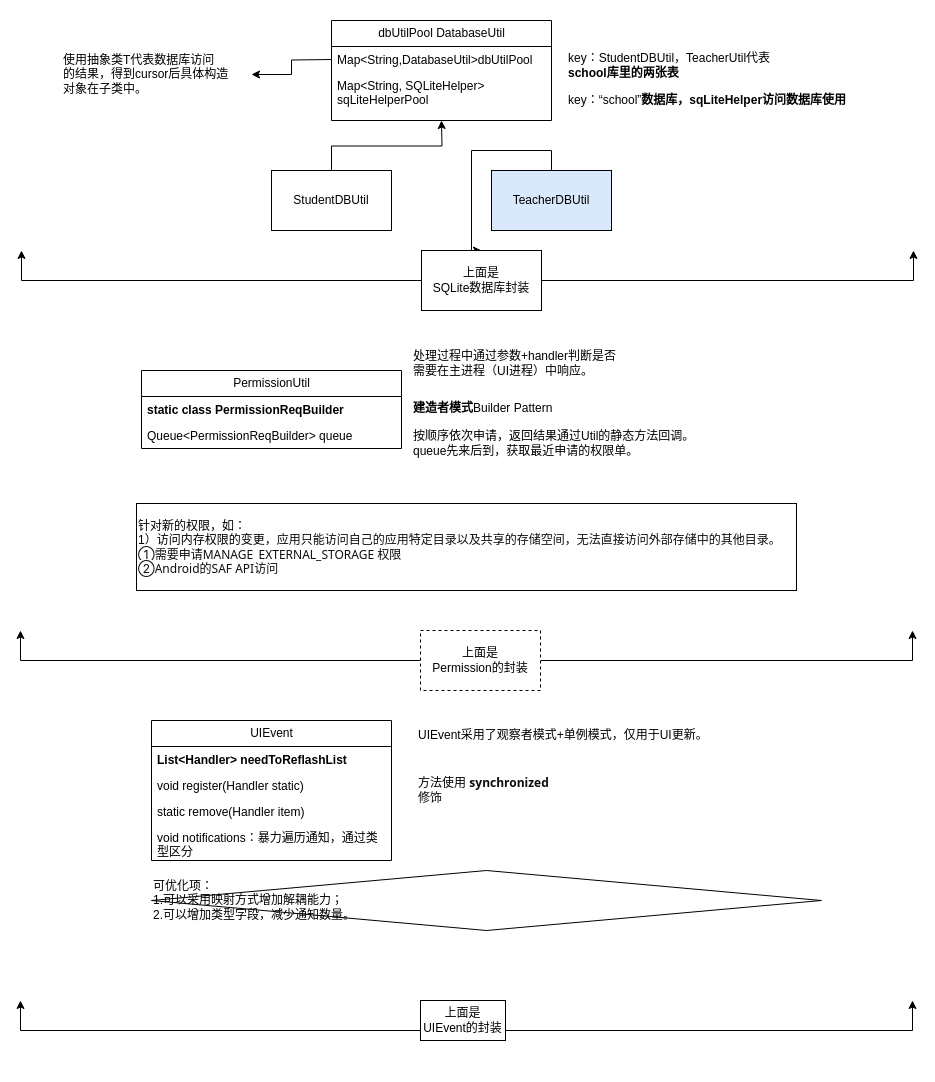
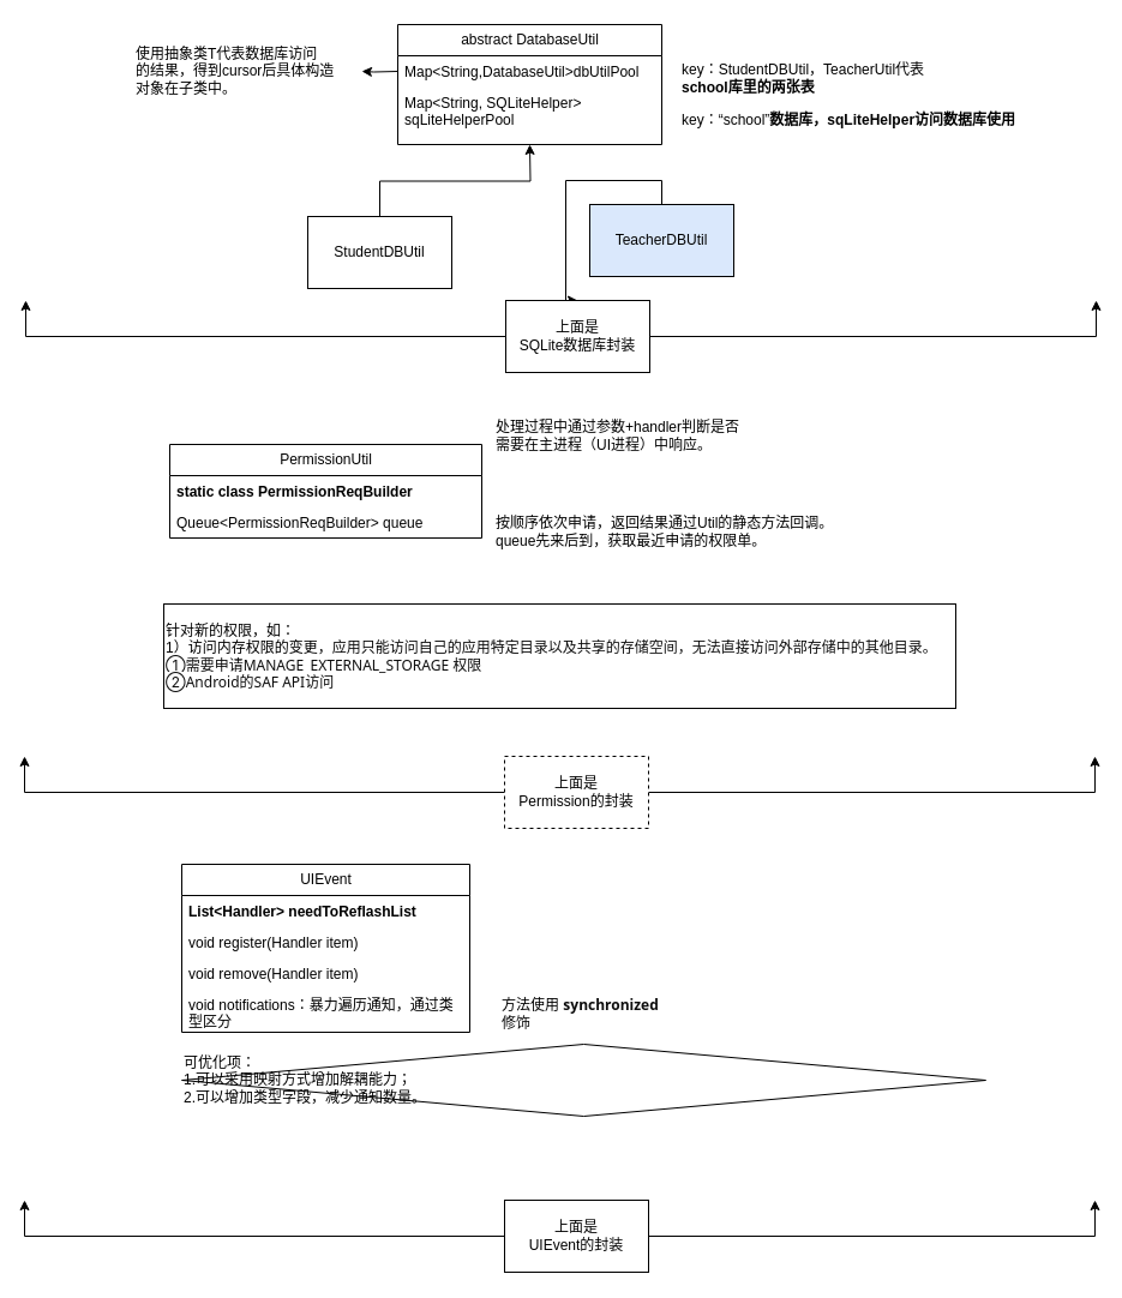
  <mxCell id="0" />
  <mxCell id="1" parent="0" />
  <mxCell id="2" style="edgeStyle=orthogonalEdgeStyle;rounded=0;orthogonalLoop=1;jettySize=auto;html=1;exitX=0.5;exitY=0;exitDx=0;exitDy=0;" parent="1" source="3" edge="1"><mxGeometry relative="1" as="geometry"><mxPoint x="441" y="120" as="targetPoint" /></mxGeometry></mxCell>
- <mxCell id="3" value="StudentDBUtil" style="whiteSpace=wrap;html=1;" parent="1" vertex="1"><mxGeometry x="271" y="170" width="120" height="60" as="geometry" /></mxCell>
+ <mxCell id="3" value="StudentDBUtil" style="whiteSpace=wrap;html=1;" parent="1" vertex="1"><mxGeometry x="256" y="180" width="120" height="60" as="geometry" /></mxCell>
  <mxCell id="4" value="TeacherDBUtil" style="whiteSpace=wrap;html=1;fillColor=#dae8fc;" parent="1" vertex="1"><mxGeometry x="491" y="170" width="120" height="60" as="geometry" /></mxCell>
- <mxCell id="5" value="&lt;span style=&quot;text-wrap: wrap;&quot;&gt;dbUtilPool&amp;nbsp;&lt;/span&gt;&lt;span style=&quot;text-wrap: wrap; background-color: initial;&quot;&gt;DatabaseUtil&lt;/span&gt;" style="swimlane;fontStyle=0;childLayout=stackLayout;horizontal=1;startSize=26;fillColor=none;horizontalStack=0;resizeParent=1;resizeParentMax=0;resizeLast=0;collapsible=1;marginBottom=0;html=1;" parent="1" vertex="1"><mxGeometry x="331" y="20" width="220" height="100" as="geometry" /></mxCell>
+ <mxCell id="5" value="&lt;span style=&quot;text-wrap: wrap;&quot;&gt;abstract&amp;nbsp;&lt;/span&gt;&lt;span style=&quot;text-wrap: wrap; background-color: initial;&quot;&gt;DatabaseUtil&lt;/span&gt;" style="swimlane;fontStyle=0;childLayout=stackLayout;horizontal=1;startSize=26;fillColor=none;horizontalStack=0;resizeParent=1;resizeParentMax=0;resizeLast=0;collapsible=1;marginBottom=0;html=1;" parent="1" vertex="1"><mxGeometry x="331" y="20" width="220" height="100" as="geometry" /></mxCell>
  <mxCell id="6" value="Map&amp;lt;String,DatabaseUtil&amp;gt;dbUtilPool" style="text;strokeColor=none;fillColor=none;align=left;verticalAlign=top;spacingLeft=4;spacingRight=4;overflow=hidden;rotatable=0;points=[[0,0.5],[1,0.5]];portConstraint=eastwest;whiteSpace=wrap;html=1;" parent="5" vertex="1"><mxGeometry y="26" width="220" height="26" as="geometry" /></mxCell>
  <mxCell id="7" value="Map&amp;lt;String, SQLiteHelper&amp;gt; sqLiteHelperPool" style="text;strokeColor=none;fillColor=none;align=left;verticalAlign=top;spacingLeft=4;spacingRight=4;overflow=hidden;rotatable=0;points=[[0,0.5],[1,0.5]];portConstraint=eastwest;whiteSpace=wrap;html=1;" parent="5" vertex="1"><mxGeometry y="52" width="220" height="48" as="geometry" /></mxCell>
  <mxCell id="8" style="edgeStyle=orthogonalEdgeStyle;rounded=0;orthogonalLoop=1;jettySize=auto;html=1;exitX=0.5;exitY=0;exitDx=0;exitDy=0;" parent="1" source="4" target="15" edge="1"><mxGeometry relative="1" as="geometry" /></mxCell>
  <mxCell id="9" value="key：StudentDBUtil，TeacherUtil代表&lt;div&gt;&lt;b&gt;school库里的两张表&lt;/b&gt;&lt;/div&gt;" style="text;html=1;align=left;verticalAlign=middle;resizable=0;points=[];autosize=1;strokeColor=none;fillColor=none;" parent="1" vertex="1"><mxGeometry x="566" y="45" width="230" height="40" as="geometry" /></mxCell>
  <mxCell id="10" value="key：“school”&lt;b&gt;数据库，sqLiteHelper访问数据库使用&lt;/b&gt;" style="text;html=1;align=left;verticalAlign=middle;resizable=0;points=[];autosize=1;strokeColor=none;fillColor=none;" parent="1" vertex="1"><mxGeometry x="566" y="85" width="300" height="30" as="geometry" /></mxCell>
- <mxCell id="11" value="使用抽象类T代表数据库访问&lt;div&gt;的结果，得到cursor后具体构造&lt;/div&gt;&lt;div&gt;对象在子类中。&lt;/div&gt;" style="text;html=1;align=left;verticalAlign=middle;resizable=0;points=[];autosize=1;strokeColor=none;fillColor=none;" parent="1" vertex="1"><mxGeometry x="61" y="44" width="190" height="60" as="geometry" /></mxCell>
+ <mxCell id="11" value="使用抽象类T代表数据库访问&lt;div&gt;的结果，得到cursor后具体构造&lt;/div&gt;&lt;div&gt;对象在子类中。&lt;/div&gt;" style="text;html=1;align=left;verticalAlign=middle;resizable=0;points=[];autosize=1;strokeColor=none;fillColor=none;" parent="1" vertex="1"><mxGeometry x="111" y="29" width="190" height="60" as="geometry" /></mxCell>
  <mxCell id="12" style="edgeStyle=orthogonalEdgeStyle;rounded=0;orthogonalLoop=1;jettySize=auto;html=1;exitX=0;exitY=0.5;exitDx=0;exitDy=0;" parent="1" target="11" edge="1"><mxGeometry relative="1" as="geometry"><mxPoint x="241" y="59" as="targetPoint" /><mxPoint x="331" y="59" as="sourcePoint" /></mxGeometry></mxCell>
  <mxCell id="13" style="edgeStyle=orthogonalEdgeStyle;rounded=0;orthogonalLoop=1;jettySize=auto;html=1;exitX=0;exitY=0.5;exitDx=0;exitDy=0;" parent="1" source="15" edge="1"><mxGeometry relative="1" as="geometry"><mxPoint x="21" y="250" as="targetPoint" /><Array as="points"><mxPoint x="21" y="280" /></Array></mxGeometry></mxCell>
  <mxCell id="14" style="edgeStyle=orthogonalEdgeStyle;rounded=0;orthogonalLoop=1;jettySize=auto;html=1;exitX=1;exitY=0.5;exitDx=0;exitDy=0;" parent="1" source="15" edge="1"><mxGeometry relative="1" as="geometry"><mxPoint x="913" y="250" as="targetPoint" /><Array as="points"><mxPoint x="913" y="280" /></Array></mxGeometry></mxCell>
  <mxCell id="15" value="&lt;div&gt;上面是&lt;/div&gt;SQLite数据库封装" style="whiteSpace=wrap;html=1;" parent="1" vertex="1"><mxGeometry x="421" y="250" width="120" height="60" as="geometry" /></mxCell>
  <mxCell id="16" value="PermissionUtil" style="swimlane;fontStyle=0;childLayout=stackLayout;horizontal=1;startSize=26;fillColor=none;horizontalStack=0;resizeParent=1;resizeParentMax=0;resizeLast=0;collapsible=1;marginBottom=0;html=1;" parent="1" vertex="1"><mxGeometry x="141" y="370" width="260" height="78" as="geometry" /></mxCell>
  <mxCell id="17" value="&lt;b&gt;static&amp;nbsp;class PermissionReqBuilder&lt;/b&gt;" style="text;strokeColor=none;fillColor=none;align=left;verticalAlign=top;spacingLeft=4;spacingRight=4;overflow=hidden;rotatable=0;points=[[0,0.5],[1,0.5]];portConstraint=eastwest;whiteSpace=wrap;html=1;" parent="16" vertex="1"><mxGeometry y="26" width="260" height="26" as="geometry" /></mxCell>
  <mxCell id="18" value="Queue&amp;lt;PermissionReqBuilder&amp;gt;&amp;nbsp;queue" style="text;strokeColor=none;fillColor=none;align=left;verticalAlign=top;spacingLeft=4;spacingRight=4;overflow=hidden;rotatable=0;points=[[0,0.5],[1,0.5]];portConstraint=eastwest;whiteSpace=wrap;html=1;" parent="16" vertex="1"><mxGeometry y="52" width="260" height="26" as="geometry" /></mxCell>
- <mxCell id="19" value="&lt;b&gt;建造者模式&lt;/b&gt;Builder&amp;nbsp;Pattern" style="text;html=1;align=left;verticalAlign=middle;resizable=0;points=[];autosize=1;strokeColor=none;fillColor=none;" parent="1" vertex="1"><mxGeometry x="411" y="393" width="160" height="30" as="geometry" /></mxCell>
  <mxCell id="20" value="按顺序依次申请，返回结果通过Util的静态方法回调。&lt;div&gt;queue先来后到，获取最近申请的权限单。&lt;/div&gt;" style="text;html=1;align=left;verticalAlign=middle;resizable=0;points=[];autosize=1;strokeColor=none;fillColor=none;" parent="1" vertex="1"><mxGeometry x="411" y="423" width="300" height="40" as="geometry" /></mxCell>
  <mxCell id="21" value="处理过程中通过参数+handler判断是否&lt;div&gt;需要在主进程（UI进程）中响应。&lt;/div&gt;" style="text;html=1;align=left;verticalAlign=middle;resizable=0;points=[];autosize=1;strokeColor=none;fillColor=none;" parent="1" vertex="1"><mxGeometry x="411" y="343" width="230" height="40" as="geometry" /></mxCell>
  <mxCell id="22" value="针对新的权限，如：&lt;div style=&quot;font-size: 12px;&quot;&gt;1）访问内存权限的变更，&lt;span style=&quot;color: rgb(13, 13, 13); font-family: Söhne, ui-sans-serif, system-ui, -apple-system, &amp;quot;Segoe UI&amp;quot;, Roboto, Ubuntu, Cantarell, &amp;quot;Noto Sans&amp;quot;, sans-serif, &amp;quot;Helvetica Neue&amp;quot;, Arial, &amp;quot;Apple Color Emoji&amp;quot;, &amp;quot;Segoe UI Emoji&amp;quot;, &amp;quot;Segoe UI Symbol&amp;quot;, &amp;quot;Noto Color Emoji&amp;quot;; font-size: 12px; white-space-collapse: preserve; background-color: rgb(255, 255, 255);&quot;&gt;应用只能访问自己的应用特定目录以及共享的存储空间，无法直接访问外部存储中的其他目录。&lt;/span&gt;&lt;/div&gt;&lt;div style=&quot;font-size: 12px;&quot;&gt;&lt;span style=&quot;color: rgb(13, 13, 13); font-family: Söhne, ui-sans-serif, system-ui, -apple-system, &amp;quot;Segoe UI&amp;quot;, Roboto, Ubuntu, Cantarell, &amp;quot;Noto Sans&amp;quot;, sans-serif, &amp;quot;Helvetica Neue&amp;quot;, Arial, &amp;quot;Apple Color Emoji&amp;quot;, &amp;quot;Segoe UI Emoji&amp;quot;, &amp;quot;Segoe UI Symbol&amp;quot;, &amp;quot;Noto Color Emoji&amp;quot;; font-size: 12px; white-space-collapse: preserve; background-color: rgb(255, 255, 255);&quot;&gt;①需要申请&lt;/span&gt;&lt;span style=&quot;background-color: rgb(255, 255, 255); color: rgb(13, 13, 13); font-family: Söhne, ui-sans-serif, system-ui, -apple-system, &amp;quot;Segoe UI&amp;quot;, Roboto, Ubuntu, Cantarell, &amp;quot;Noto Sans&amp;quot;, sans-serif, &amp;quot;Helvetica Neue&amp;quot;, Arial, &amp;quot;Apple Color Emoji&amp;quot;, &amp;quot;Segoe UI Emoji&amp;quot;, &amp;quot;Segoe UI Symbol&amp;quot;, &amp;quot;Noto Color Emoji&amp;quot;; font-size: 12px; white-space-collapse: preserve;&quot;&gt;MANAGE_EXTERNAL_STORAGE 权限&lt;/span&gt;&lt;/div&gt;&lt;div style=&quot;font-size: 12px;&quot;&gt;&lt;span style=&quot;background-color: rgb(255, 255, 255); color: rgb(13, 13, 13); font-family: Söhne, ui-sans-serif, system-ui, -apple-system, &amp;quot;Segoe UI&amp;quot;, Roboto, Ubuntu, Cantarell, &amp;quot;Noto Sans&amp;quot;, sans-serif, &amp;quot;Helvetica Neue&amp;quot;, Arial, &amp;quot;Apple Color Emoji&amp;quot;, &amp;quot;Segoe UI Emoji&amp;quot;, &amp;quot;Segoe UI Symbol&amp;quot;, &amp;quot;Noto Color Emoji&amp;quot;; font-size: 12px; white-space-collapse: preserve;&quot;&gt;②Android的SAF API访问&lt;/span&gt;&lt;/div&gt;" style="whiteSpace=wrap;html=1;fontSize=12;align=left;" parent="1" vertex="1"><mxGeometry x="136" y="503" width="660" height="87" as="geometry" /></mxCell>
  <mxCell id="23" style="edgeStyle=orthogonalEdgeStyle;rounded=0;orthogonalLoop=1;jettySize=auto;html=1;exitX=0;exitY=0.5;exitDx=0;exitDy=0;" parent="1" source="25" edge="1"><mxGeometry relative="1" as="geometry"><mxPoint x="20" y="630" as="targetPoint" /><Array as="points"><mxPoint x="20" y="660" /></Array></mxGeometry></mxCell>
  <mxCell id="24" style="edgeStyle=orthogonalEdgeStyle;rounded=0;orthogonalLoop=1;jettySize=auto;html=1;exitX=1;exitY=0.5;exitDx=0;exitDy=0;" parent="1" source="25" edge="1"><mxGeometry relative="1" as="geometry"><mxPoint x="912" y="630" as="targetPoint" /><Array as="points"><mxPoint x="912" y="660" /></Array></mxGeometry></mxCell>
  <mxCell id="25" value="&lt;div&gt;上面是&lt;/div&gt;Permission的封装" style="whiteSpace=wrap;html=1;dashed=1;" parent="1" vertex="1"><mxGeometry x="420" y="630" width="120" height="60" as="geometry" /></mxCell>
  <mxCell id="26" value="UIEvent" style="swimlane;fontStyle=0;childLayout=stackLayout;horizontal=1;startSize=26;fillColor=none;horizontalStack=0;resizeParent=1;resizeParentMax=0;resizeLast=0;collapsible=1;marginBottom=0;html=1;" vertex="1" parent="1"><mxGeometry x="151" y="720" width="240" height="140" as="geometry" /></mxCell>
  <mxCell id="27" value="&lt;b&gt;List&amp;lt;Handler&amp;gt; needToReflashList&lt;/b&gt;" style="text;strokeColor=none;fillColor=none;align=left;verticalAlign=top;spacingLeft=4;spacingRight=4;overflow=hidden;rotatable=0;points=[[0,0.5],[1,0.5]];portConstraint=eastwest;whiteSpace=wrap;html=1;" vertex="1" parent="26"><mxGeometry y="26" width="240" height="26" as="geometry" /></mxCell>
- <mxCell id="28" value="void register(Handler static)" style="text;strokeColor=none;fillColor=none;align=left;verticalAlign=top;spacingLeft=4;spacingRight=4;overflow=hidden;rotatable=0;points=[[0,0.5],[1,0.5]];portConstraint=eastwest;whiteSpace=wrap;html=1;" vertex="1" parent="26"><mxGeometry y="52" width="240" height="26" as="geometry" /></mxCell>
- <mxCell id="29" value="static remove(Handler item)" style="text;strokeColor=none;fillColor=none;align=left;verticalAlign=top;spacingLeft=4;spacingRight=4;overflow=hidden;rotatable=0;points=[[0,0.5],[1,0.5]];portConstraint=eastwest;whiteSpace=wrap;html=1;" vertex="1" parent="26"><mxGeometry y="78" width="240" height="26" as="geometry" /></mxCell>
+ <mxCell id="28" value="void register(Handler item)" style="text;strokeColor=none;fillColor=none;align=left;verticalAlign=top;spacingLeft=4;spacingRight=4;overflow=hidden;rotatable=0;points=[[0,0.5],[1,0.5]];portConstraint=eastwest;whiteSpace=wrap;html=1;" vertex="1" parent="26"><mxGeometry y="52" width="240" height="26" as="geometry" /></mxCell>
+ <mxCell id="29" value="void remove(Handler item)" style="text;strokeColor=none;fillColor=none;align=left;verticalAlign=top;spacingLeft=4;spacingRight=4;overflow=hidden;rotatable=0;points=[[0,0.5],[1,0.5]];portConstraint=eastwest;whiteSpace=wrap;html=1;" vertex="1" parent="26"><mxGeometry y="78" width="240" height="26" as="geometry" /></mxCell>
  <mxCell id="30" value="void notifications：暴力遍历通知，通过类型区分" style="text;strokeColor=none;fillColor=none;align=left;verticalAlign=top;spacingLeft=4;spacingRight=4;overflow=hidden;rotatable=0;points=[[0,0.5],[1,0.5]];portConstraint=eastwest;whiteSpace=wrap;html=1;" vertex="1" parent="26"><mxGeometry y="104" width="240" height="36" as="geometry" /></mxCell>
- <mxCell id="31" value="UIEvent采用了观察者模式+单例模式，仅用于UI更新。" style="text;html=1;align=left;verticalAlign=middle;resizable=0;points=[];autosize=1;strokeColor=none;fillColor=none;" vertex="1" parent="1"><mxGeometry x="416" y="720" width="310" height="30" as="geometry" /></mxCell>
- <mxCell id="32" value="方法使用&amp;nbsp;&lt;span style=&quot;border: 0px solid rgb(227, 227, 227); box-sizing: border-box; --tw-border-spacing-x: 0; --tw-border-spacing-y: 0; --tw-translate-x: 0; --tw-translate-y: 0; --tw-rotate: 0; --tw-skew-x: 0; --tw-skew-y: 0; --tw-scale-x: 1; --tw-scale-y: 1; --tw-pan-x: ; --tw-pan-y: ; --tw-pinch-zoom: ; --tw-scroll-snap-strictness: proximity; --tw-gradient-from-position: ; --tw-gradient-via-position: ; --tw-gradient-to-position: ; --tw-ordinal: ; --tw-slashed-zero: ; --tw-numeric-figure: ; --tw-numeric-spacing: ; --tw-numeric-fraction: ; --tw-ring-inset: ; --tw-ring-offset-width: 0px; --tw-ring-offset-color: #fff; --tw-ring-color: rgba(69,89,164,.5); --tw-ring-offset-shadow: 0 0 transparent; --tw-ring-shadow: 0 0 transparent; --tw-shadow: 0 0 transparent; --tw-shadow-colored: 0 0 transparent; --tw-blur: ; --tw-brightness: ; --tw-contrast: ; --tw-grayscale: ; --tw-hue-rotate: ; --tw-invert: ; --tw-saturate: ; --tw-sepia: ; --tw-drop-shadow: ; --tw-backdrop-blur: ; --tw-backdrop-brightness: ; --tw-backdrop-contrast: ; --tw-backdrop-grayscale: ; --tw-backdrop-hue-rotate: ; --tw-backdrop-invert: ; --tw-backdrop-opacity: ; --tw-backdrop-saturate: ; --tw-backdrop-sepia: ; font-weight: 600; color: rgb(13, 13, 13); font-family: Söhne, ui-sans-serif, system-ui, -apple-system, &amp;quot;Segoe UI&amp;quot;, Roboto, Ubuntu, Cantarell, &amp;quot;Noto Sans&amp;quot;, sans-serif, &amp;quot;Helvetica Neue&amp;quot;, Arial, &amp;quot;Apple Color Emoji&amp;quot;, &amp;quot;Segoe UI Emoji&amp;quot;, &amp;quot;Segoe UI Symbol&amp;quot;, &amp;quot;Noto Color Emoji&amp;quot;; font-size: 12px; white-space: pre-wrap; background-color: rgb(255, 255, 255);&quot;&gt;synchronized&lt;/span&gt;&lt;span style=&quot;border: 0px solid rgb(227, 227, 227); box-sizing: border-box; --tw-border-spacing-x: 0; --tw-border-spacing-y: 0; --tw-translate-x: 0; --tw-translate-y: 0; --tw-rotate: 0; --tw-skew-x: 0; --tw-skew-y: 0; --tw-scale-x: 1; --tw-scale-y: 1; --tw-pan-x: ; --tw-pan-y: ; --tw-pinch-zoom: ; --tw-scroll-snap-strictness: proximity; --tw-gradient-from-position: ; --tw-gradient-via-position: ; --tw-gradient-to-position: ; --tw-ordinal: ; --tw-slashed-zero: ; --tw-numeric-figure: ; --tw-numeric-spacing: ; --tw-numeric-fraction: ; --tw-ring-inset: ; --tw-ring-offset-width: 0px; --tw-ring-offset-color: #fff; --tw-ring-color: rgba(69,89,164,.5); --tw-ring-offset-shadow: 0 0 transparent; --tw-ring-shadow: 0 0 transparent; --tw-shadow: 0 0 transparent; --tw-shadow-colored: 0 0 transparent; --tw-blur: ; --tw-brightness: ; --tw-contrast: ; --tw-grayscale: ; --tw-hue-rotate: ; --tw-invert: ; --tw-saturate: ; --tw-sepia: ; --tw-drop-shadow: ; --tw-backdrop-blur: ; --tw-backdrop-brightness: ; --tw-backdrop-contrast: ; --tw-backdrop-grayscale: ; --tw-backdrop-hue-rotate: ; --tw-backdrop-invert: ; --tw-backdrop-opacity: ; --tw-backdrop-saturate: ; --tw-backdrop-sepia: ; color: rgb(13, 13, 13); font-family: Söhne, ui-sans-serif, system-ui, -apple-system, &amp;quot;Segoe UI&amp;quot;, Roboto, Ubuntu, Cantarell, &amp;quot;Noto Sans&amp;quot;, sans-serif, &amp;quot;Helvetica Neue&amp;quot;, Arial, &amp;quot;Apple Color Emoji&amp;quot;, &amp;quot;Segoe UI Emoji&amp;quot;, &amp;quot;Segoe UI Symbol&amp;quot;, &amp;quot;Noto Color Emoji&amp;quot;; font-size: 12px; white-space: pre-wrap; background-color: rgb(255, 255, 255);&quot;&gt;修饰&lt;/span&gt;" style="text;html=1;align=left;verticalAlign=middle;resizable=0;points=[];autosize=1;strokeColor=none;fillColor=none;fontSize=12;" vertex="1" parent="1"><mxGeometry x="416" y="775" width="180" height="30" as="geometry" /></mxCell>
+ <mxCell id="32" value="方法使用&amp;nbsp;&lt;span style=&quot;border: 0px solid rgb(227, 227, 227); box-sizing: border-box; --tw-border-spacing-x: 0; --tw-border-spacing-y: 0; --tw-translate-x: 0; --tw-translate-y: 0; --tw-rotate: 0; --tw-skew-x: 0; --tw-skew-y: 0; --tw-scale-x: 1; --tw-scale-y: 1; --tw-pan-x: ; --tw-pan-y: ; --tw-pinch-zoom: ; --tw-scroll-snap-strictness: proximity; --tw-gradient-from-position: ; --tw-gradient-via-position: ; --tw-gradient-to-position: ; --tw-ordinal: ; --tw-slashed-zero: ; --tw-numeric-figure: ; --tw-numeric-spacing: ; --tw-numeric-fraction: ; --tw-ring-inset: ; --tw-ring-offset-width: 0px; --tw-ring-offset-color: #fff; --tw-ring-color: rgba(69,89,164,.5); --tw-ring-offset-shadow: 0 0 transparent; --tw-ring-shadow: 0 0 transparent; --tw-shadow: 0 0 transparent; --tw-shadow-colored: 0 0 transparent; --tw-blur: ; --tw-brightness: ; --tw-contrast: ; --tw-grayscale: ; --tw-hue-rotate: ; --tw-invert: ; --tw-saturate: ; --tw-sepia: ; --tw-drop-shadow: ; --tw-backdrop-blur: ; --tw-backdrop-brightness: ; --tw-backdrop-contrast: ; --tw-backdrop-grayscale: ; --tw-backdrop-hue-rotate: ; --tw-backdrop-invert: ; --tw-backdrop-opacity: ; --tw-backdrop-saturate: ; --tw-backdrop-sepia: ; font-weight: 600; color: rgb(13, 13, 13); font-family: Söhne, ui-sans-serif, system-ui, -apple-system, &amp;quot;Segoe UI&amp;quot;, Roboto, Ubuntu, Cantarell, &amp;quot;Noto Sans&amp;quot;, sans-serif, &amp;quot;Helvetica Neue&amp;quot;, Arial, &amp;quot;Apple Color Emoji&amp;quot;, &amp;quot;Segoe UI Emoji&amp;quot;, &amp;quot;Segoe UI Symbol&amp;quot;, &amp;quot;Noto Color Emoji&amp;quot;; font-size: 12px; white-space: pre-wrap; background-color: rgb(255, 255, 255);&quot;&gt;synchronized&lt;/span&gt;&lt;span style=&quot;border: 0px solid rgb(227, 227, 227); box-sizing: border-box; --tw-border-spacing-x: 0; --tw-border-spacing-y: 0; --tw-translate-x: 0; --tw-translate-y: 0; --tw-rotate: 0; --tw-skew-x: 0; --tw-skew-y: 0; --tw-scale-x: 1; --tw-scale-y: 1; --tw-pan-x: ; --tw-pan-y: ; --tw-pinch-zoom: ; --tw-scroll-snap-strictness: proximity; --tw-gradient-from-position: ; --tw-gradient-via-position: ; --tw-gradient-to-position: ; --tw-ordinal: ; --tw-slashed-zero: ; --tw-numeric-figure: ; --tw-numeric-spacing: ; --tw-numeric-fraction: ; --tw-ring-inset: ; --tw-ring-offset-width: 0px; --tw-ring-offset-color: #fff; --tw-ring-color: rgba(69,89,164,.5); --tw-ring-offset-shadow: 0 0 transparent; --tw-ring-shadow: 0 0 transparent; --tw-shadow: 0 0 transparent; --tw-shadow-colored: 0 0 transparent; --tw-blur: ; --tw-brightness: ; --tw-contrast: ; --tw-grayscale: ; --tw-hue-rotate: ; --tw-invert: ; --tw-saturate: ; --tw-sepia: ; --tw-drop-shadow: ; --tw-backdrop-blur: ; --tw-backdrop-brightness: ; --tw-backdrop-contrast: ; --tw-backdrop-grayscale: ; --tw-backdrop-hue-rotate: ; --tw-backdrop-invert: ; --tw-backdrop-opacity: ; --tw-backdrop-saturate: ; --tw-backdrop-sepia: ; color: rgb(13, 13, 13); font-family: Söhne, ui-sans-serif, system-ui, -apple-system, &amp;quot;Segoe UI&amp;quot;, Roboto, Ubuntu, Cantarell, &amp;quot;Noto Sans&amp;quot;, sans-serif, &amp;quot;Helvetica Neue&amp;quot;, Arial, &amp;quot;Apple Color Emoji&amp;quot;, &amp;quot;Segoe UI Emoji&amp;quot;, &amp;quot;Segoe UI Symbol&amp;quot;, &amp;quot;Noto Color Emoji&amp;quot;; font-size: 12px; white-space: pre-wrap; background-color: rgb(255, 255, 255);&quot;&gt;修饰&lt;/span&gt;" style="text;html=1;align=left;verticalAlign=middle;resizable=0;points=[];autosize=1;strokeColor=none;fillColor=none;fontSize=12;" vertex="1" parent="1"><mxGeometry x="416" y="830" width="180" height="30" as="geometry" /></mxCell>
  <mxCell id="33" style="edgeStyle=orthogonalEdgeStyle;rounded=0;orthogonalLoop=1;jettySize=auto;html=1;exitX=0;exitY=0.5;exitDx=0;exitDy=0;" edge="1" parent="1" source="35"><mxGeometry relative="1" as="geometry"><mxPoint x="20" y="1000" as="targetPoint" /><Array as="points"><mxPoint x="20" y="1030" /></Array></mxGeometry></mxCell>
  <mxCell id="34" style="edgeStyle=orthogonalEdgeStyle;rounded=0;orthogonalLoop=1;jettySize=auto;html=1;exitX=1;exitY=0.5;exitDx=0;exitDy=0;" edge="1" parent="1" source="35"><mxGeometry relative="1" as="geometry"><mxPoint x="912" y="1000" as="targetPoint" /><Array as="points"><mxPoint x="912" y="1030" /></Array></mxGeometry></mxCell>
- <mxCell id="35" value="&lt;div&gt;上面是&lt;/div&gt;UIEvent的封装" style="whiteSpace=wrap;html=1;" vertex="1" parent="1"><mxGeometry x="420" y="1000" width="85" height="40" as="geometry" /></mxCell>
+ <mxCell id="35" value="&lt;div&gt;上面是&lt;/div&gt;UIEvent的封装" style="whiteSpace=wrap;html=1;" vertex="1" parent="1"><mxGeometry x="420" y="1000" width="120" height="60" as="geometry" /></mxCell>
  <mxCell id="36" value="可优化项：&lt;br&gt;1.可以采用映射方式增加解耦能力；&lt;br&gt;2.可以增加类型字段，减少通知数量。" style="rhombus;whiteSpace=wrap;html=1;align=left;" vertex="1" parent="1"><mxGeometry x="151" y="870" width="670" height="60" as="geometry" /></mxCell>
